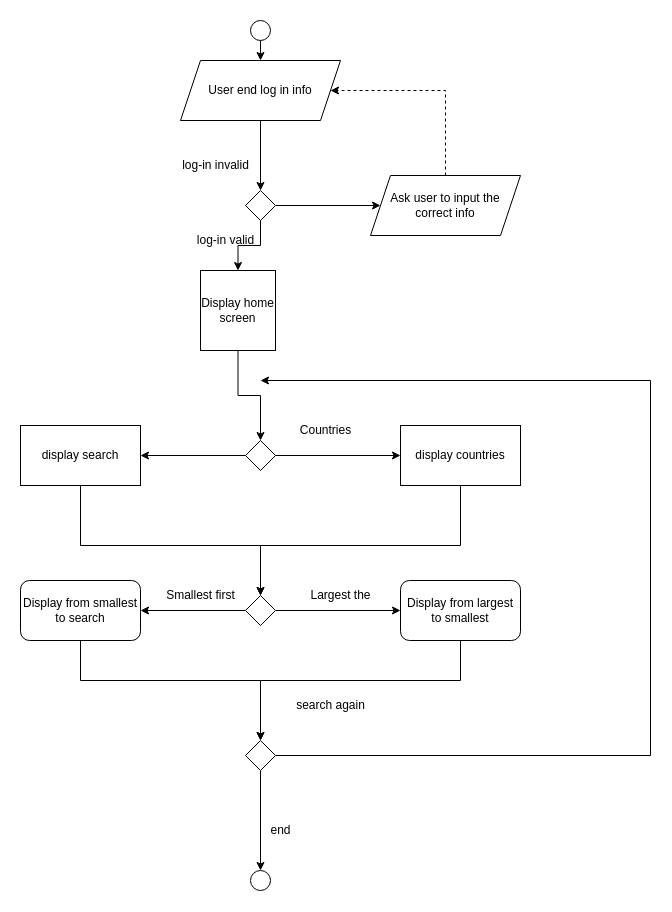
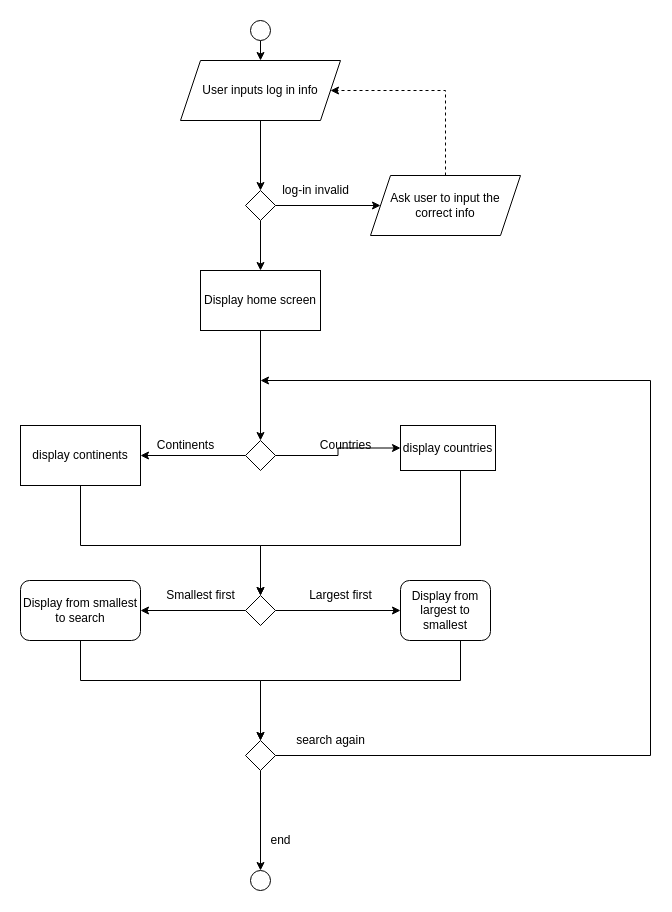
  <mxCell id="0" />
  <mxCell id="1" parent="0" />
  <mxCell id="2" style="edgeStyle=orthogonalEdgeStyle;rounded=0;orthogonalLoop=1;jettySize=auto;html=1;exitX=0.5;exitY=1;exitDx=0;exitDy=0;entryX=0.5;entryY=0;entryDx=0;entryDy=0;" edge="1" parent="1" source="3" target="24"><mxGeometry relative="1" as="geometry" /></mxCell>
  <mxCell id="3" value="" style="ellipse;whiteSpace=wrap;html=1;" vertex="1" parent="1"><mxGeometry x="250" y="20" width="20" height="20" as="geometry" /></mxCell>
  <mxCell id="4" style="edgeStyle=orthogonalEdgeStyle;rounded=0;orthogonalLoop=1;jettySize=auto;html=1;exitX=0;exitY=0.5;exitDx=0;exitDy=0;entryX=1;entryY=0.5;entryDx=0;entryDy=0;" edge="1" parent="1" source="6" target="8"><mxGeometry relative="1" as="geometry" /></mxCell>
  <mxCell id="5" style="edgeStyle=orthogonalEdgeStyle;rounded=0;orthogonalLoop=1;jettySize=auto;html=1;exitX=1;exitY=0.5;exitDx=0;exitDy=0;entryX=0;entryY=0.5;entryDx=0;entryDy=0;" edge="1" parent="1" source="6" target="10"><mxGeometry relative="1" as="geometry" /></mxCell>
  <mxCell id="6" value="" style="rhombus;whiteSpace=wrap;html=1;" vertex="1" parent="1"><mxGeometry x="245" y="440" width="30" height="30" as="geometry" /></mxCell>
  <mxCell id="7" style="edgeStyle=orthogonalEdgeStyle;rounded=0;orthogonalLoop=1;jettySize=auto;html=1;exitX=0.5;exitY=1;exitDx=0;exitDy=0;entryX=0.5;entryY=0;entryDx=0;entryDy=0;" edge="1" parent="1" source="8" target="13"><mxGeometry relative="1" as="geometry"><Array as="points"><mxPoint x="80" y="545" /><mxPoint x="260" y="545" /></Array></mxGeometry></mxCell>
- <mxCell id="8" value="display search" style="rounded=0;whiteSpace=wrap;html=1;" vertex="1" parent="1"><mxGeometry x="20" y="425" width="120" height="60" as="geometry" /></mxCell>
+ <mxCell id="8" value="display continents" style="rounded=0;whiteSpace=wrap;html=1;" vertex="1" parent="1"><mxGeometry x="20" y="425" width="120" height="60" as="geometry" /></mxCell>
  <mxCell id="9" style="edgeStyle=orthogonalEdgeStyle;rounded=0;orthogonalLoop=1;jettySize=auto;html=1;exitX=0.5;exitY=1;exitDx=0;exitDy=0;entryX=0.5;entryY=0;entryDx=0;entryDy=0;" edge="1" parent="1" source="10" target="13"><mxGeometry relative="1" as="geometry"><Array as="points"><mxPoint x="460" y="545" /><mxPoint x="260" y="545" /></Array></mxGeometry></mxCell>
- <mxCell id="10" value="display countries" style="rounded=0;whiteSpace=wrap;html=1;" vertex="1" parent="1"><mxGeometry x="400" y="425" width="120" height="60" as="geometry" /></mxCell>
+ <mxCell id="10" value="display countries" style="rounded=0;whiteSpace=wrap;html=1;" vertex="1" parent="1"><mxGeometry x="400" y="425" width="95" height="45" as="geometry" /></mxCell>
  <mxCell id="11" style="edgeStyle=orthogonalEdgeStyle;rounded=0;orthogonalLoop=1;jettySize=auto;html=1;exitX=1;exitY=0.5;exitDx=0;exitDy=0;entryX=0;entryY=0.5;entryDx=0;entryDy=0;" edge="1" parent="1" source="13" target="19"><mxGeometry relative="1" as="geometry" /></mxCell>
  <mxCell id="12" style="edgeStyle=orthogonalEdgeStyle;rounded=0;orthogonalLoop=1;jettySize=auto;html=1;exitX=0;exitY=0.5;exitDx=0;exitDy=0;" edge="1" parent="1" source="13" target="17"><mxGeometry relative="1" as="geometry" /></mxCell>
  <mxCell id="13" value="" style="rhombus;whiteSpace=wrap;html=1;" vertex="1" parent="1"><mxGeometry x="245" y="595" width="30" height="30" as="geometry" /></mxCell>
- <mxCell id="15" value="Countries" style="text;html=1;align=center;verticalAlign=middle;resizable=0;points=[];autosize=1;" vertex="1" parent="1"><mxGeometry x="290" y="420" width="70" height="20" as="geometry" /></mxCell>
+ <mxCell id="14" value="Continents" style="text;html=1;align=center;verticalAlign=middle;resizable=0;points=[];autosize=1;" vertex="1" parent="1"><mxGeometry x="150" y="435" width="70" height="20" as="geometry" /></mxCell>
+ <mxCell id="15" value="Countries" style="text;html=1;align=center;verticalAlign=middle;resizable=0;points=[];autosize=1;" vertex="1" parent="1"><mxGeometry x="310" y="435" width="70" height="20" as="geometry" /></mxCell>
  <mxCell id="16" style="edgeStyle=orthogonalEdgeStyle;rounded=0;orthogonalLoop=1;jettySize=auto;html=1;exitX=0.5;exitY=1;exitDx=0;exitDy=0;entryX=0.5;entryY=0;entryDx=0;entryDy=0;" edge="1" parent="1" source="17" target="36"><mxGeometry relative="1" as="geometry"><Array as="points"><mxPoint x="80" y="680" /><mxPoint x="260" y="680" /></Array></mxGeometry></mxCell>
  <mxCell id="17" value="Display from smallest to search" style="rounded=1;whiteSpace=wrap;html=1;" vertex="1" parent="1"><mxGeometry x="20" y="580" width="120" height="60" as="geometry" /></mxCell>
  <mxCell id="18" style="edgeStyle=orthogonalEdgeStyle;rounded=0;orthogonalLoop=1;jettySize=auto;html=1;exitX=0.5;exitY=1;exitDx=0;exitDy=0;entryX=0.5;entryY=0;entryDx=0;entryDy=0;" edge="1" parent="1" source="19" target="36"><mxGeometry relative="1" as="geometry"><Array as="points"><mxPoint x="460" y="680" /><mxPoint x="260" y="680" /></Array></mxGeometry></mxCell>
- <mxCell id="19" value="Display from largest to smallest" style="rounded=1;whiteSpace=wrap;html=1;" vertex="1" parent="1"><mxGeometry x="400" y="580" width="120" height="60" as="geometry" /></mxCell>
+ <mxCell id="19" value="Display from largest to smallest" style="rounded=1;whiteSpace=wrap;html=1;" vertex="1" parent="1"><mxGeometry x="400" y="580" width="90" height="60" as="geometry" /></mxCell>
  <mxCell id="20" value="Smallest first" style="text;html=1;align=center;verticalAlign=middle;resizable=0;points=[];autosize=1;" vertex="1" parent="1"><mxGeometry x="160" y="585" width="80" height="20" as="geometry" /></mxCell>
- <mxCell id="21" value="Largest the" style="text;html=1;align=center;verticalAlign=middle;resizable=0;points=[];autosize=1;" vertex="1" parent="1"><mxGeometry x="300" y="585" width="80" height="20" as="geometry" /></mxCell>
+ <mxCell id="21" value="Largest first" style="text;html=1;align=center;verticalAlign=middle;resizable=0;points=[];autosize=1;" vertex="1" parent="1"><mxGeometry x="300" y="585" width="80" height="20" as="geometry" /></mxCell>
  <mxCell id="22" value="" style="ellipse;whiteSpace=wrap;html=1;" vertex="1" parent="1"><mxGeometry x="250" y="870" width="20" height="20" as="geometry" /></mxCell>
  <mxCell id="23" value="" style="edgeStyle=orthogonalEdgeStyle;rounded=0;orthogonalLoop=1;jettySize=auto;html=1;" edge="1" parent="1" source="24" target="27"><mxGeometry relative="1" as="geometry" /></mxCell>
- <mxCell id="24" value="User end log in info" style="shape=parallelogram;perimeter=parallelogramPerimeter;whiteSpace=wrap;html=1;fixedSize=1;" vertex="1" parent="1"><mxGeometry x="180" y="60" width="160" height="60" as="geometry" /></mxCell>
+ <mxCell id="24" value="User inputs log in info" style="shape=parallelogram;perimeter=parallelogramPerimeter;whiteSpace=wrap;html=1;fixedSize=1;" vertex="1" parent="1"><mxGeometry x="180" y="60" width="160" height="60" as="geometry" /></mxCell>
  <mxCell id="25" value="" style="edgeStyle=orthogonalEdgeStyle;rounded=0;orthogonalLoop=1;jettySize=auto;html=1;" edge="1" parent="1" source="27" target="29"><mxGeometry relative="1" as="geometry" /></mxCell>
  <mxCell id="26" value="" style="edgeStyle=orthogonalEdgeStyle;rounded=0;orthogonalLoop=1;jettySize=auto;html=1;" edge="1" parent="1" source="27" target="31"><mxGeometry relative="1" as="geometry" /></mxCell>
  <mxCell id="27" value="" style="rhombus;whiteSpace=wrap;html=1;" vertex="1" parent="1"><mxGeometry x="245" y="190" width="30" height="30" as="geometry" /></mxCell>
  <mxCell id="28" style="edgeStyle=orthogonalEdgeStyle;rounded=0;orthogonalLoop=1;jettySize=auto;html=1;exitX=0.5;exitY=0;exitDx=0;exitDy=0;entryX=1;entryY=0.5;entryDx=0;entryDy=0;dashed=1;" edge="1" parent="1" source="29" target="24"><mxGeometry relative="1" as="geometry"><Array as="points"><mxPoint x="445" y="90" /></Array></mxGeometry></mxCell>
  <mxCell id="29" value="Ask user to input the correct info" style="shape=parallelogram;perimeter=parallelogramPerimeter;whiteSpace=wrap;html=1;fixedSize=1;" vertex="1" parent="1"><mxGeometry x="370" y="175" width="150" height="60" as="geometry" /></mxCell>
  <mxCell id="30" style="edgeStyle=orthogonalEdgeStyle;rounded=0;orthogonalLoop=1;jettySize=auto;html=1;exitX=0.5;exitY=1;exitDx=0;exitDy=0;entryX=0.5;entryY=0;entryDx=0;entryDy=0;" edge="1" parent="1" source="31" target="6"><mxGeometry relative="1" as="geometry" /></mxCell>
- <mxCell id="31" value="Display home screen" style="rounded=0;whiteSpace=wrap;html=1;" vertex="1" parent="1"><mxGeometry x="200" y="270" width="75" height="80" as="geometry" /></mxCell>
- <mxCell id="32" value="log-in invalid" style="text;html=1;align=center;verticalAlign=middle;resizable=0;points=[];autosize=1;" vertex="1" parent="1"><mxGeometry x="175" y="155" width="80" height="20" as="geometry" /></mxCell>
- <mxCell id="33" value="log-in valid" style="text;html=1;align=center;verticalAlign=middle;resizable=0;points=[];autosize=1;" vertex="1" parent="1"><mxGeometry x="190" y="230" width="70" height="20" as="geometry" /></mxCell>
+ <mxCell id="31" value="Display home screen" style="rounded=0;whiteSpace=wrap;html=1;" vertex="1" parent="1"><mxGeometry x="200" y="270" width="120" height="60" as="geometry" /></mxCell>
+ <mxCell id="32" value="log-in invalid" style="text;html=1;align=center;verticalAlign=middle;resizable=0;points=[];autosize=1;" vertex="1" parent="1"><mxGeometry x="275" y="180" width="80" height="20" as="geometry" /></mxCell>
  <mxCell id="34" style="edgeStyle=orthogonalEdgeStyle;rounded=0;orthogonalLoop=1;jettySize=auto;html=1;exitX=0.5;exitY=1;exitDx=0;exitDy=0;entryX=0.5;entryY=0;entryDx=0;entryDy=0;" edge="1" parent="1" source="36" target="22"><mxGeometry relative="1" as="geometry" /></mxCell>
  <mxCell id="35" style="edgeStyle=orthogonalEdgeStyle;rounded=0;orthogonalLoop=1;jettySize=auto;html=1;exitX=1;exitY=0.5;exitDx=0;exitDy=0;" edge="1" parent="1" source="36"><mxGeometry relative="1" as="geometry"><mxPoint x="260" y="380" as="targetPoint" /><Array as="points"><mxPoint x="650" y="755" /><mxPoint x="650" y="380" /></Array></mxGeometry></mxCell>
  <mxCell id="36" value="" style="rhombus;whiteSpace=wrap;html=1;" vertex="1" parent="1"><mxGeometry x="245" y="740" width="30" height="30" as="geometry" /></mxCell>
- <mxCell id="37" value="search again" style="text;html=1;align=center;verticalAlign=middle;resizable=0;points=[];autosize=1;" vertex="1" parent="1"><mxGeometry x="290" y="695" width="80" height="20" as="geometry" /></mxCell>
- <mxCell id="38" value="end" style="text;html=1;align=center;verticalAlign=middle;resizable=0;points=[];autosize=1;" vertex="1" parent="1"><mxGeometry x="260" y="820" width="40" height="20" as="geometry" /></mxCell>
+ <mxCell id="37" value="search again" style="text;html=1;align=center;verticalAlign=middle;resizable=0;points=[];autosize=1;" vertex="1" parent="1"><mxGeometry x="290" y="730" width="80" height="20" as="geometry" /></mxCell>
+ <mxCell id="38" value="end" style="text;html=1;align=center;verticalAlign=middle;resizable=0;points=[];autosize=1;" vertex="1" parent="1"><mxGeometry x="260" y="830" width="40" height="20" as="geometry" /></mxCell>
